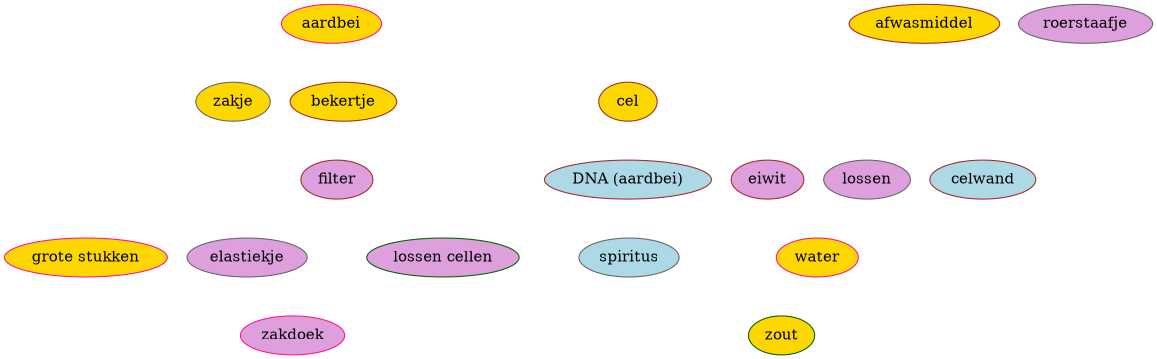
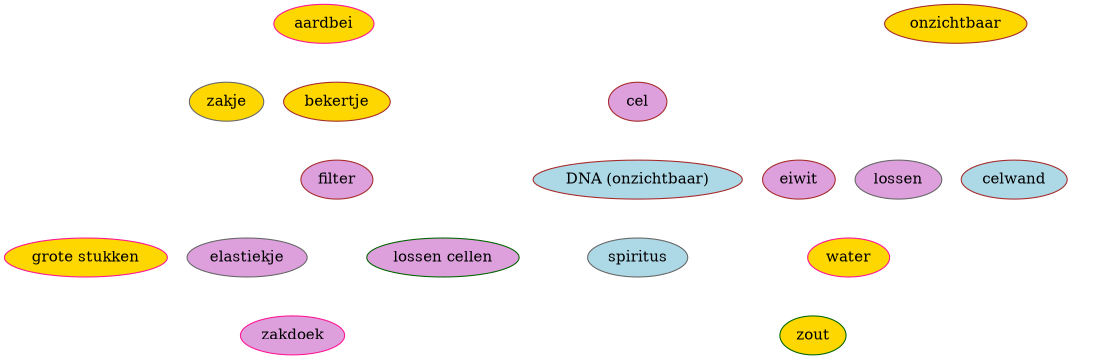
  graph {
    node [color=brown fillcolor=plum style=filled]
    edge [style=invis]
    n1 [color=deeppink fillcolor=gold label=aardbei]
-   n2 [fillcolor=gold label=cel]
+   n2 [label=cel]
    n3 [color=deeppink fillcolor=gold label="grote stukken"]
    n4 [color=darkgreen label="lossen cellen"]
    n5 [color=gray40 fillcolor=gold label=zakje]
    n6 [fillcolor=lightblue label=celwand]
-   n7 [fillcolor=lightblue label="DNA (aardbei)"]
+   n7 [fillcolor=lightblue label="DNA (onzichtbaar)"]
    n8 [label=eiwit]
    n9 [color=darkgreen fillcolor=gold label=zout]
    n10 [color=deeppink label=zakdoek]
-   n11 [fillcolor=gold label=afwasmiddel]
+   n11 [fillcolor=gold label=onzichtbaar]
    n12 [color=gray40 label=lossen]
    n13 [color=deeppink fillcolor=gold label=water]
    n14 [fillcolor=gold label=bekertje]
    n15 [color=gray40 label=elastiekje]
    n16 [label=filter]
    n17 [color=gray40 fillcolor=lightblue label=spiritus]
-   n18 [color=gray40 label=roerstaafje]
    n1 -- n2
    n1 -- n3
    n1 -- n4
    n1 -- n5
    n2 -- n4
    n2 -- n6
    n2 -- n7
    n2 -- n8
    n2 -- n9
    n3 -- n10
    n4 -- n10
    n7 -- n17
    n8 -- n4
    n8 -- n9
    n8 -- n13
    n11 -- n2
    n11 -- n6
    n11 -- n12
    n11 -- n13
    n12 -- n9
    n12 -- n13
    n13 -- n9
    n14 -- n12
    n14 -- n15
    n14 -- n16
    n15 -- n10
    n16 -- n3
    n16 -- n4
    n16 -- n10
  }
